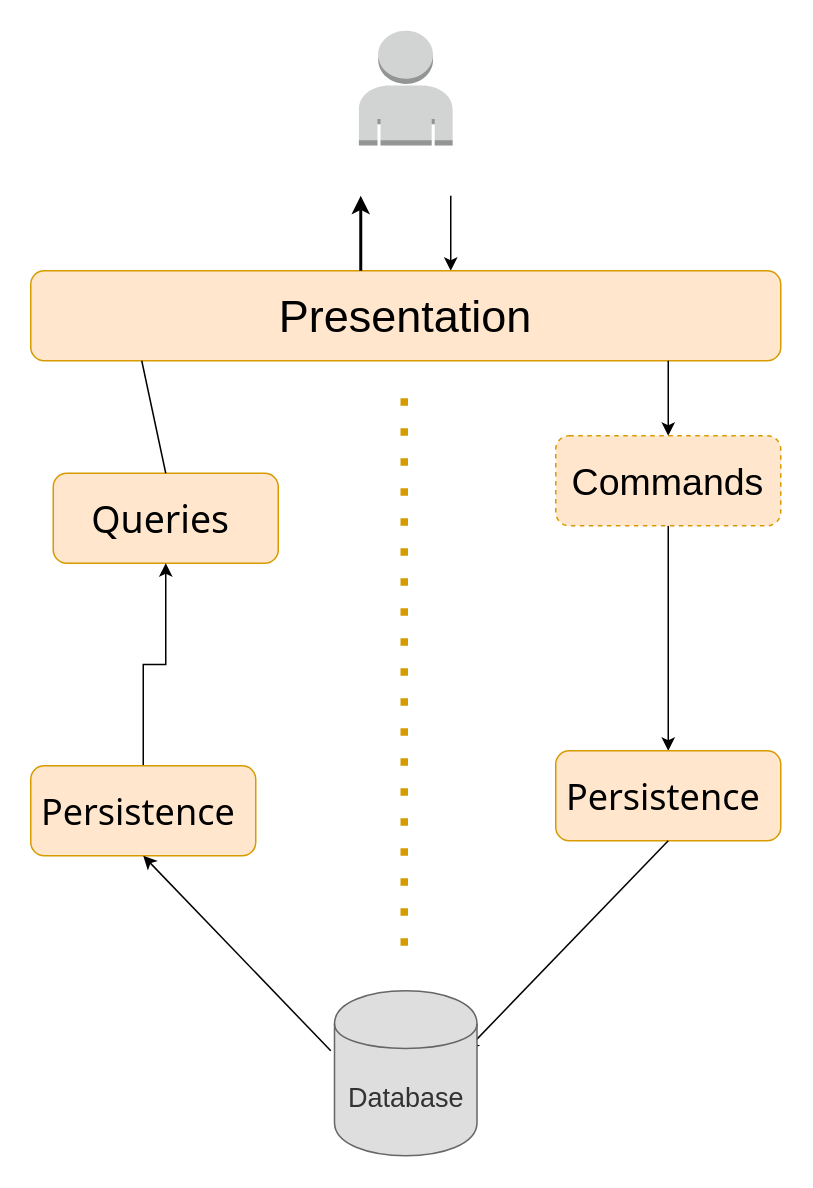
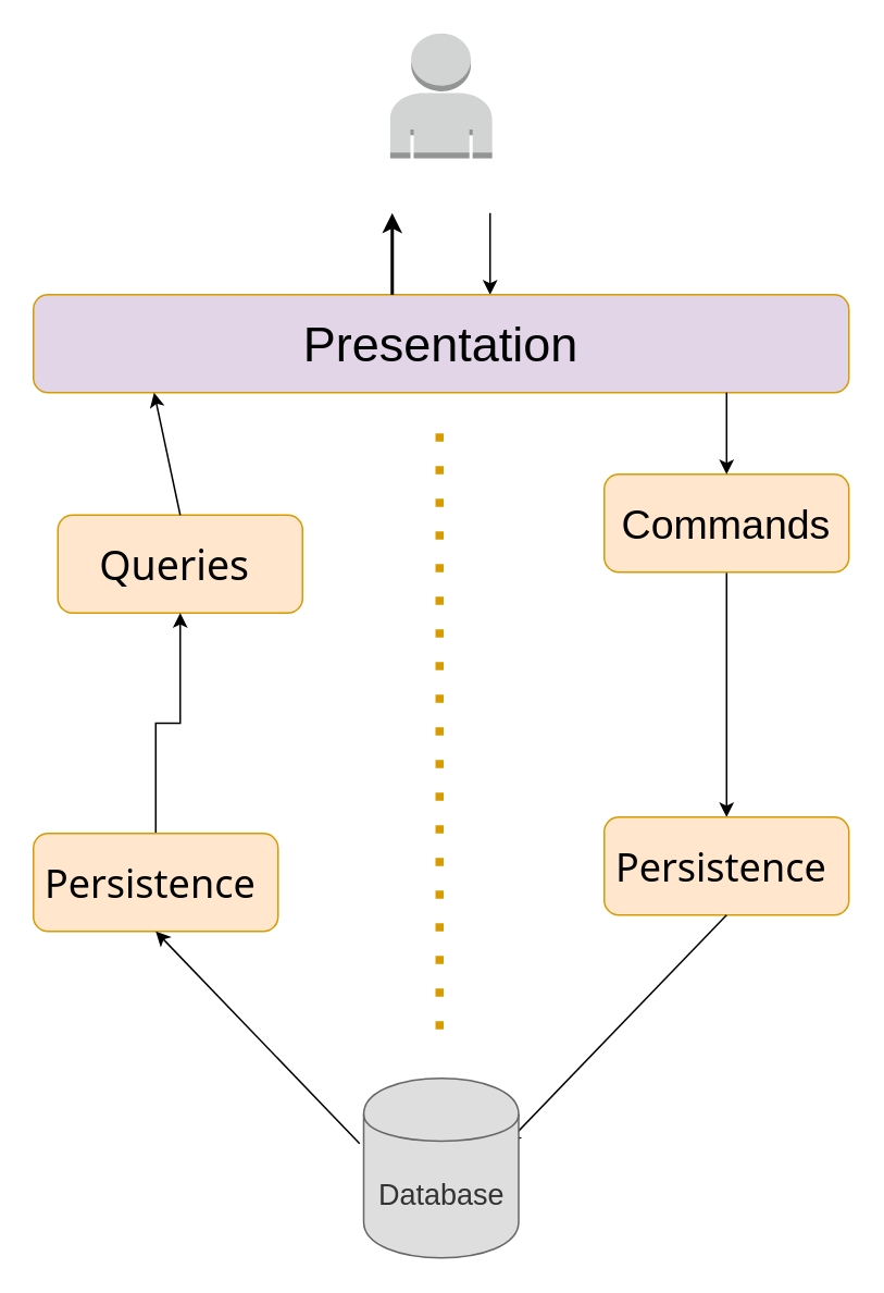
  <mxCell id="0" />
  <mxCell id="1" parent="0" />
  <mxCell id="2" value="" style="edgeStyle=orthogonalEdgeStyle;rounded=0;orthogonalLoop=1;jettySize=auto;html=1;" edge="1" parent="1" target="3"><mxGeometry relative="1" as="geometry"><mxPoint x="300" y="130" as="sourcePoint" /><Array as="points"><mxPoint x="300" y="150" /><mxPoint x="300" y="150" /></Array></mxGeometry></mxCell>
- <mxCell id="3" value="&lt;font style=&quot;font-size: 30px&quot;&gt;Presentation&lt;/font&gt;" style="rounded=1;whiteSpace=wrap;html=1;fillColor=#ffe6cc;strokeColor=#d79b00;" vertex="1" parent="1"><mxGeometry x="20" y="180" width="500" height="60" as="geometry" /></mxCell>
+ <mxCell id="3" value="&lt;font style=&quot;font-size: 30px&quot;&gt;Presentation&lt;/font&gt;" style="rounded=1;whiteSpace=wrap;html=1;fillColor=#e1d5e7;strokeColor=#d79b00;" vertex="1" parent="1"><mxGeometry x="20" y="180" width="500" height="60" as="geometry" /></mxCell>
  <mxCell id="4" value="" style="edgeStyle=orthogonalEdgeStyle;rounded=0;orthogonalLoop=1;jettySize=auto;html=1;" edge="1" parent="1" source="5" target="6"><mxGeometry relative="1" as="geometry" /></mxCell>
- <mxCell id="5" value="&lt;font style=&quot;font-size: 25px&quot;&gt;Commands&lt;/font&gt;" style="rounded=1;whiteSpace=wrap;html=1;fillColor=#ffe6cc;strokeColor=#d79b00;dashed=1;" vertex="1" parent="1"><mxGeometry x="370" y="290" width="150" height="60" as="geometry" /></mxCell>
+ <mxCell id="5" value="&lt;font style=&quot;font-size: 25px&quot;&gt;Commands&lt;/font&gt;" style="rounded=1;whiteSpace=wrap;html=1;fillColor=#ffe6cc;strokeColor=#d79b00;" vertex="1" parent="1"><mxGeometry x="370" y="290" width="150" height="60" as="geometry" /></mxCell>
  <mxCell id="6" value="&lt;h3 style=&quot;font-weight: normal ; font-family: &amp;#34;segoe ui&amp;#34; , &amp;#34;arial&amp;#34; , sans-serif ; line-height: 1.4&quot;&gt;&lt;font style=&quot;font-size: 24px&quot;&gt;Persistence&amp;nbsp;&lt;/font&gt;&lt;/h3&gt;" style="rounded=1;whiteSpace=wrap;html=1;fillColor=#ffe6cc;strokeColor=#d79b00;" vertex="1" parent="1"><mxGeometry x="370" y="500" width="150" height="60" as="geometry" /></mxCell>
  <mxCell id="7" value="&lt;h3 style=&quot;font-weight: normal ; font-family: &amp;#34;segoe ui&amp;#34; , &amp;#34;arial&amp;#34; , sans-serif ; line-height: 1.4&quot;&gt;&lt;font style=&quot;font-size: 25px&quot;&gt;Queries&amp;nbsp;&lt;/font&gt;&lt;/h3&gt;" style="rounded=1;whiteSpace=wrap;html=1;fillColor=#ffe6cc;strokeColor=#d79b00;" vertex="1" parent="1"><mxGeometry x="35" y="315" width="150" height="60" as="geometry" /></mxCell>
  <mxCell id="8" value="" style="edgeStyle=orthogonalEdgeStyle;rounded=0;orthogonalLoop=1;jettySize=auto;html=1;entryX=0.5;entryY=1;entryDx=0;entryDy=0;" edge="1" parent="1" source="9" target="7"><mxGeometry relative="1" as="geometry"><mxPoint x="95" y="430" as="targetPoint" /></mxGeometry></mxCell>
  <mxCell id="9" value="&lt;h3 style=&quot;font-weight: normal ; font-family: &amp;#34;segoe ui&amp;#34; , &amp;#34;arial&amp;#34; , sans-serif ; line-height: 1.4&quot;&gt;&lt;font style=&quot;font-size: 24px&quot;&gt;Persistence&amp;nbsp;&lt;/font&gt;&lt;/h3&gt;" style="rounded=1;whiteSpace=wrap;html=1;fillColor=#ffe6cc;strokeColor=#d79b00;" vertex="1" parent="1"><mxGeometry x="20" y="510" width="150" height="60" as="geometry" /></mxCell>
- <mxCell id="10" value="" style="endArrow=none;html=1;exitX=0.5;exitY=0;exitDx=0;exitDy=0;entryX=0.148;entryY=1;entryDx=0;entryDy=0;entryPerimeter=0;" edge="1" parent="1" source="7" target="3"><mxGeometry width="50" height="50" relative="1" as="geometry"><mxPoint x="250" y="480" as="sourcePoint" /><mxPoint x="300" y="430" as="targetPoint" /></mxGeometry></mxCell>
+ <mxCell id="10" value="" style="endArrow=classic;html=1;exitX=0.5;exitY=0;exitDx=0;exitDy=0;entryX=0.148;entryY=1;entryDx=0;entryDy=0;entryPerimeter=0;" edge="1" parent="1" source="7" target="3"><mxGeometry width="50" height="50" relative="1" as="geometry"><mxPoint x="250" y="480" as="sourcePoint" /><mxPoint x="300" y="430" as="targetPoint" /></mxGeometry></mxCell>
  <mxCell id="11" value="" style="endArrow=classic;html=1;entryX=0.5;entryY=0;entryDx=0;entryDy=0;" edge="1" parent="1" target="5"><mxGeometry width="50" height="50" relative="1" as="geometry"><mxPoint x="445" y="240" as="sourcePoint" /><mxPoint x="444.5" y="250" as="targetPoint" /></mxGeometry></mxCell>
  <mxCell id="12" value="" style="endArrow=classic;html=1;exitX=0.5;exitY=1;exitDx=0;exitDy=0;" edge="1" parent="1" source="6"><mxGeometry width="50" height="50" relative="1" as="geometry"><mxPoint x="445" y="570" as="sourcePoint" /><mxPoint x="310" y="700" as="targetPoint" /></mxGeometry></mxCell>
  <mxCell id="13" value="" style="endArrow=classic;html=1;entryX=0.5;entryY=1;entryDx=0;entryDy=0;" edge="1" parent="1" target="9"><mxGeometry width="50" height="50" relative="1" as="geometry"><mxPoint x="220" y="700" as="sourcePoint" /><mxPoint x="260" y="490" as="targetPoint" /></mxGeometry></mxCell>
  <mxCell id="14" value="" style="endArrow=none;dashed=1;html=1;dashPattern=1 3;strokeWidth=5;fillColor=#ffe6cc;strokeColor=#d79b00;" edge="1" parent="1"><mxGeometry width="50" height="50" relative="1" as="geometry"><mxPoint x="269" y="630" as="sourcePoint" /><mxPoint x="269" y="260" as="targetPoint" /></mxGeometry></mxCell>
  <mxCell id="15" value="" style="endArrow=classic;html=1;strokeWidth=2;" edge="1" parent="1"><mxGeometry width="50" height="50" relative="1" as="geometry"><mxPoint x="240" y="180" as="sourcePoint" /><mxPoint x="240" y="130" as="targetPoint" /></mxGeometry></mxCell>
  <mxCell id="16" value="&lt;font style=&quot;font-size: 18px&quot;&gt;Database&lt;/font&gt;" style="shape=cylinder;whiteSpace=wrap;html=1;boundedLbl=1;backgroundOutline=1;strokeColor=#666666;fontColor=#333333;fillColor=#DEDEDE;" vertex="1" parent="1"><mxGeometry x="222.5" y="660" width="95" height="110" as="geometry" /></mxCell>
  <mxCell id="17" value="" style="outlineConnect=0;dashed=0;verticalLabelPosition=bottom;verticalAlign=top;align=center;html=1;shape=mxgraph.aws3.user;fillColor=#D2D3D3;gradientColor=none;" vertex="1" parent="1"><mxGeometry x="238.75" y="20" width="62.5" height="76.5" as="geometry" /></mxCell>
